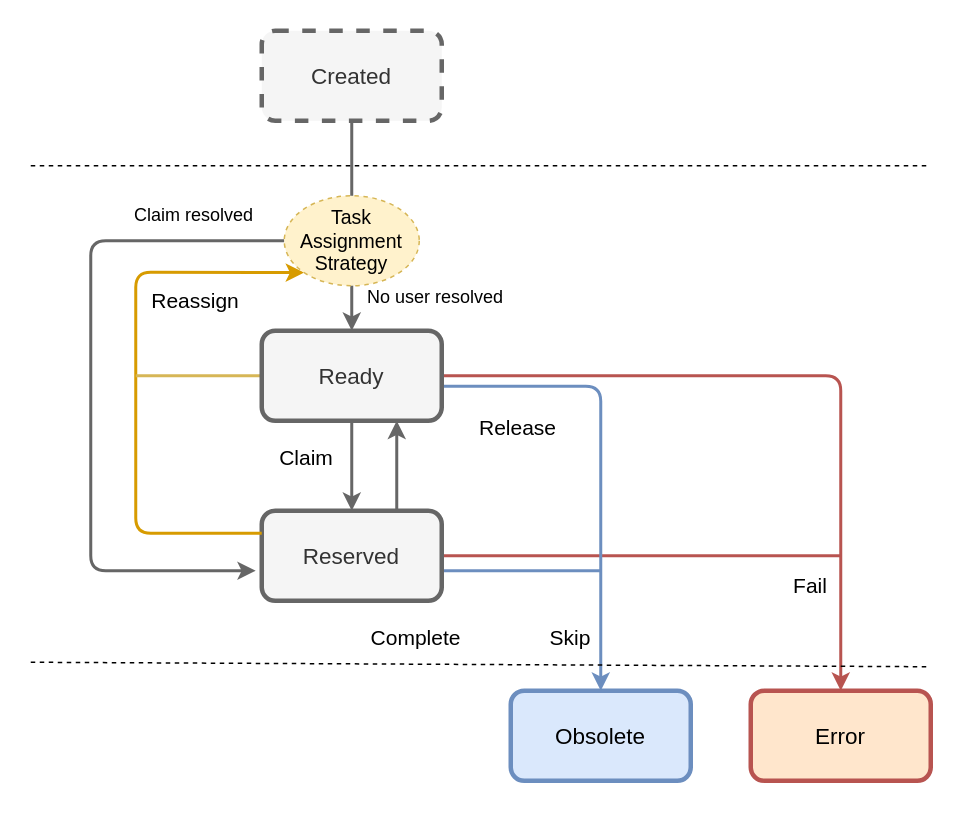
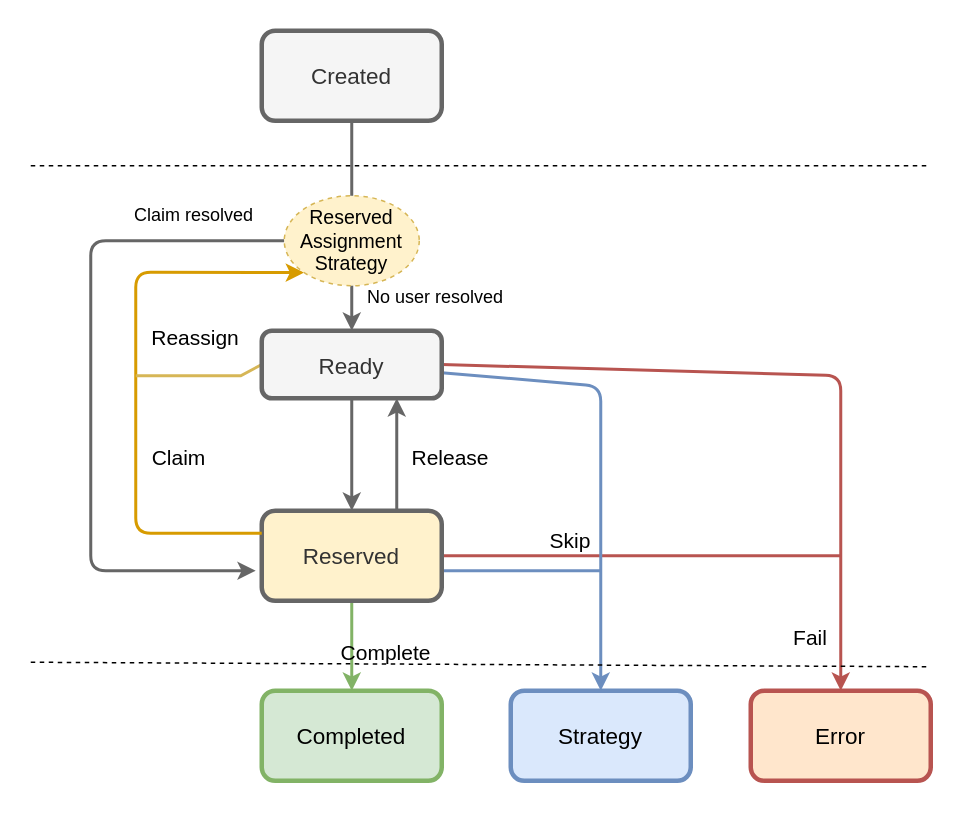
  <mxCell id="0" />
  <mxCell id="1" parent="0" />
  <mxCell id="2" value="" style="endArrow=classic;html=1;rounded=1;exitX=1;exitY=0.5;exitDx=0;exitDy=0;entryX=0.5;entryY=0;entryDx=0;entryDy=0;fillColor=#f8cecc;strokeColor=#b85450;strokeWidth=2;curved=0;" parent="1" source="26" edge="1"><mxGeometry width="50" height="50" relative="1" as="geometry"><mxPoint x="210" y="440" as="sourcePoint" /><mxPoint x="560" y="460" as="targetPoint" /><Array as="points"><mxPoint x="560" y="250" /></Array></mxGeometry></mxCell>
  <mxCell id="3" value="" style="endArrow=none;html=1;rounded=0;exitX=1;exitY=0.5;exitDx=0;exitDy=0;fillColor=#f8cecc;strokeColor=#b85450;strokeWidth=2;" parent="1" source="18" edge="1"><mxGeometry width="50" height="50" relative="1" as="geometry"><mxPoint x="210" y="440" as="sourcePoint" /><mxPoint x="560" y="370" as="targetPoint" /></mxGeometry></mxCell>
- <mxCell id="4" value="Created" style="rounded=1;whiteSpace=wrap;html=1;fontSize=15;fillColor=#f5f5f5;strokeColor=#666666;strokeWidth=3;fontColor=#333333;dashed=1;" parent="1" vertex="1"><mxGeometry x="174" y="20" width="120" height="60" as="geometry" /></mxCell>
+ <mxCell id="4" value="Created" style="rounded=1;whiteSpace=wrap;html=1;fontSize=15;fillColor=#f5f5f5;strokeColor=#666666;strokeWidth=3;fontColor=#333333;" parent="1" vertex="1"><mxGeometry x="174" y="20" width="120" height="60" as="geometry" /></mxCell>
+ <mxCell id="5" value="Completed" style="rounded=1;whiteSpace=wrap;html=1;fontSize=15;strokeWidth=3;fillColor=#d5e8d4;strokeColor=#82b366;" parent="1" vertex="1"><mxGeometry x="174" y="460" width="120" height="60" as="geometry" /></mxCell>
  <mxCell id="6" value="Error" style="rounded=1;whiteSpace=wrap;html=1;fontSize=15;fillColor=#ffe6cc;strokeColor=#b85450;strokeWidth=3;" parent="1" vertex="1"><mxGeometry x="500" y="460" width="120" height="60" as="geometry" /></mxCell>
- <mxCell id="7" value="Obsolete" style="rounded=1;whiteSpace=wrap;html=1;fontSize=15;strokeWidth=3;fillColor=#dae8fc;strokeColor=#6c8ebf;" parent="1" vertex="1"><mxGeometry x="340" y="460" width="120" height="60" as="geometry" /></mxCell>
+ <mxCell id="7" value="Strategy" style="rounded=1;whiteSpace=wrap;html=1;fontSize=15;strokeWidth=3;fillColor=#dae8fc;strokeColor=#6c8ebf;" parent="1" vertex="1"><mxGeometry x="340" y="460" width="120" height="60" as="geometry" /></mxCell>
  <mxCell id="8" value="" style="endArrow=classic;html=1;rounded=0;exitX=0.5;exitY=1;exitDx=0;exitDy=0;strokeWidth=2;fillColor=#f5f5f5;strokeColor=#666666;entryX=0.5;entryY=0;entryDx=0;entryDy=0;" parent="1" source="4" edge="1" target="26"><mxGeometry width="50" height="50" relative="1" as="geometry"><mxPoint x="210" y="350" as="sourcePoint" /><mxPoint x="234" y="130" as="targetPoint" /></mxGeometry></mxCell>
  <mxCell id="9" value="" style="endArrow=classic;html=1;rounded=0;exitX=0.5;exitY=1;exitDx=0;exitDy=0;strokeWidth=2;fillColor=#f5f5f5;strokeColor=#666666;" parent="1" source="26" edge="1"><mxGeometry width="50" height="50" relative="1" as="geometry"><mxPoint x="210" y="440" as="sourcePoint" /><mxPoint x="234" y="340" as="targetPoint" /></mxGeometry></mxCell>
- <mxCell id="10" value="Claim" style="text;html=1;align=center;verticalAlign=middle;whiteSpace=wrap;rounded=0;fontSize=14;" parent="1" vertex="1"><mxGeometry x="174" y="290" width="60" height="30" as="geometry" /></mxCell>
+ <mxCell id="10" value="Claim" style="text;html=1;align=center;verticalAlign=middle;whiteSpace=wrap;rounded=0;fontSize=14;" parent="1" vertex="1"><mxGeometry x="89" y="290" width="60" height="30" as="geometry" /></mxCell>
  <mxCell id="11" value="" style="endArrow=classic;html=1;rounded=1;exitX=0.983;exitY=0.617;exitDx=0;exitDy=0;entryX=0.5;entryY=0;entryDx=0;entryDy=0;fillColor=#dae8fc;strokeColor=#6c8ebf;strokeWidth=2;exitPerimeter=0;curved=0;" parent="1" source="26" target="7" edge="1"><mxGeometry width="50" height="50" relative="1" as="geometry"><mxPoint x="210" y="440" as="sourcePoint" /><mxPoint x="260" y="390" as="targetPoint" /><Array as="points"><mxPoint x="400" y="257" /></Array></mxGeometry></mxCell>
- <mxCell id="12" value="Skip" style="text;html=1;align=center;verticalAlign=middle;whiteSpace=wrap;rounded=0;fontSize=14;" parent="1" vertex="1"><mxGeometry x="350" y="410" width="60" height="30" as="geometry" /></mxCell>
+ <mxCell id="12" value="Skip" style="text;html=1;align=center;verticalAlign=middle;whiteSpace=wrap;rounded=0;fontSize=14;" parent="1" vertex="1"><mxGeometry x="350" y="345" width="60" height="30" as="geometry" /></mxCell>
  <mxCell id="13" value="" style="endArrow=none;html=1;rounded=0;fillColor=#dae8fc;strokeColor=#6c8ebf;strokeWidth=2;" parent="1" edge="1"><mxGeometry width="50" height="50" relative="1" as="geometry"><mxPoint x="294" y="380" as="sourcePoint" /><mxPoint x="400" y="380" as="targetPoint" /></mxGeometry></mxCell>
- <mxCell id="14" value="Fail" style="text;html=1;align=center;verticalAlign=middle;whiteSpace=wrap;rounded=0;fontSize=14;" parent="1" vertex="1"><mxGeometry x="510" y="375" width="60" height="30" as="geometry" /></mxCell>
- <mxCell id="16" value="Release" style="text;html=1;align=center;verticalAlign=middle;whiteSpace=wrap;rounded=0;fontSize=14;" parent="1" vertex="1"><mxGeometry x="315" y="270" width="60" height="30" as="geometry" /></mxCell>
- <mxCell id="17" value="Reassign" style="text;html=1;align=center;verticalAlign=middle;whiteSpace=wrap;rounded=0;fontSize=14;" parent="1" vertex="1"><mxGeometry x="100" y="180" width="60" height="40" as="geometry" /></mxCell>
- <mxCell id="18" value="Reserved" style="rounded=1;whiteSpace=wrap;html=1;fontSize=15;strokeWidth=3;fillColor=#f5f5f5;fontColor=#333333;strokeColor=#666666;" parent="1" vertex="1"><mxGeometry x="174" y="340" width="120" height="60" as="geometry" /></mxCell>
+ <mxCell id="14" value="Fail" style="text;html=1;align=center;verticalAlign=middle;whiteSpace=wrap;rounded=0;fontSize=14;" parent="1" vertex="1"><mxGeometry x="510" y="410" width="60" height="30" as="geometry" /></mxCell>
+ <mxCell id="15" value="" style="endArrow=classic;html=1;rounded=0;entryX=0.5;entryY=0;entryDx=0;entryDy=0;exitX=0.5;exitY=1;exitDx=0;exitDy=0;fillColor=#d5e8d4;strokeColor=#82b366;strokeWidth=2;" parent="1" source="18" target="5" edge="1"><mxGeometry width="50" height="50" relative="1" as="geometry"><mxPoint x="210" y="440" as="sourcePoint" /><mxPoint x="260" y="390" as="targetPoint" /></mxGeometry></mxCell>
+ <mxCell id="16" value="Release" style="text;html=1;align=center;verticalAlign=middle;whiteSpace=wrap;rounded=0;fontSize=14;" parent="1" vertex="1"><mxGeometry x="270" y="290" width="60" height="30" as="geometry" /></mxCell>
+ <mxCell id="17" value="Reassign" style="text;html=1;align=center;verticalAlign=middle;whiteSpace=wrap;rounded=0;fontSize=14;" parent="1" vertex="1"><mxGeometry x="100" y="205" width="60" height="40" as="geometry" /></mxCell>
+ <mxCell id="18" value="Reserved" style="rounded=1;whiteSpace=wrap;html=1;fontSize=15;strokeWidth=3;fillColor=#fff2cc;fontColor=#333333;strokeColor=#666666;" parent="1" vertex="1"><mxGeometry x="174" y="340" width="120" height="60" as="geometry" /></mxCell>
  <mxCell id="19" value="" style="endArrow=none;dashed=1;html=1;rounded=0;" parent="1" edge="1"><mxGeometry width="50" height="50" relative="1" as="geometry"><mxPoint x="20" y="110" as="sourcePoint" /><mxPoint x="620" y="110" as="targetPoint" /></mxGeometry></mxCell>
  <mxCell id="20" value="" style="endArrow=none;dashed=1;html=1;rounded=0;" parent="1" edge="1"><mxGeometry width="50" height="50" relative="1" as="geometry"><mxPoint x="20" y="441" as="sourcePoint" /><mxPoint x="620" y="444" as="targetPoint" /></mxGeometry></mxCell>
  <mxCell id="21" value="" style="endArrow=classic;html=1;rounded=0;exitX=0.75;exitY=0;exitDx=0;exitDy=0;strokeWidth=2;fillColor=#f5f5f5;strokeColor=#666666;entryX=0.75;entryY=1;entryDx=0;entryDy=0;" parent="1" source="18" target="26" edge="1"><mxGeometry width="50" height="50" relative="1" as="geometry"><mxPoint x="244" y="290" as="sourcePoint" /><mxPoint x="244" y="350" as="targetPoint" /></mxGeometry></mxCell>
  <mxCell id="22" value="" style="endArrow=classic;html=1;rounded=1;exitX=0;exitY=0.5;exitDx=0;exitDy=0;strokeWidth=2;fillColor=#f5f5f5;strokeColor=#666666;curved=0;" parent="1" source="24" edge="1"><mxGeometry width="50" height="50" relative="1" as="geometry"><mxPoint x="220" y="90" as="sourcePoint" /><mxPoint x="170" y="380" as="targetPoint" /><Array as="points"><mxPoint x="60" y="160" /><mxPoint x="60" y="380" /></Array></mxGeometry></mxCell>
  <mxCell id="23" value="" style="endArrow=classic;html=1;rounded=1;exitX=0;exitY=0.25;exitDx=0;exitDy=0;fillColor=#ffe6cc;strokeColor=#d79b00;strokeWidth=2;curved=0;entryX=0;entryY=1;entryDx=0;entryDy=0;" parent="1" source="18" target="24" edge="1"><mxGeometry width="50" height="50" relative="1" as="geometry"><mxPoint x="300" y="290" as="sourcePoint" /><mxPoint x="180" y="180" as="targetPoint" /><Array as="points"><mxPoint x="90" y="355" /><mxPoint x="90" y="181" /></Array></mxGeometry></mxCell>
- <mxCell id="24" value="Task Assignment Strategy" style="ellipse;whiteSpace=wrap;html=1;dashed=1;fillColor=#fff2cc;strokeColor=#d6b656;fontSize=13;" parent="1" vertex="1"><mxGeometry x="189" y="130" width="90" height="60" as="geometry" /></mxCell>
+ <mxCell id="24" value="Reserved Assignment Strategy" style="ellipse;whiteSpace=wrap;html=1;dashed=1;fillColor=#fff2cc;strokeColor=#d6b656;fontSize=13;" parent="1" vertex="1"><mxGeometry x="189" y="130" width="90" height="60" as="geometry" /></mxCell>
  <mxCell id="25" value="" style="endArrow=none;html=1;rounded=0;entryX=0;entryY=0.5;entryDx=0;entryDy=0;fillColor=#fff2cc;strokeColor=#d6b656;strokeWidth=2;" parent="1" target="26" edge="1"><mxGeometry width="50" height="50" relative="1" as="geometry"><mxPoint x="90" y="250" as="sourcePoint" /><mxPoint x="240" y="150" as="targetPoint" /><Array as="points"><mxPoint x="160" y="250" /></Array></mxGeometry></mxCell>
- <mxCell id="26" value="Ready" style="rounded=1;whiteSpace=wrap;html=1;fontSize=15;strokeWidth=3;fillColor=#f5f5f5;fontColor=#333333;strokeColor=#666666;" parent="1" vertex="1"><mxGeometry x="174" y="220" width="120" height="60" as="geometry" /></mxCell>
+ <mxCell id="26" value="Ready" style="rounded=1;whiteSpace=wrap;html=1;fontSize=15;strokeWidth=3;fillColor=#f5f5f5;fontColor=#333333;strokeColor=#666666;" parent="1" vertex="1"><mxGeometry x="174" y="220" width="120" height="45" as="geometry" /></mxCell>
  <mxCell id="27" value="No user resolved" style="text;html=1;align=center;verticalAlign=middle;whiteSpace=wrap;rounded=0;" parent="1" vertex="1"><mxGeometry x="230" y="185" width="120" height="25" as="geometry" /></mxCell>
  <mxCell id="28" value="Claim resolved" style="text;html=1;align=center;verticalAlign=middle;whiteSpace=wrap;rounded=0;" parent="1" vertex="1"><mxGeometry x="69" y="130" width="120" height="25" as="geometry" /></mxCell>
- <mxCell id="29" value="Complete" style="text;html=1;align=center;verticalAlign=middle;whiteSpace=wrap;rounded=0;fontSize=14;" parent="1" vertex="1"><mxGeometry x="234" y="410" width="86" height="30" as="geometry" /></mxCell>
+ <mxCell id="29" value="Complete" style="text;html=1;align=center;verticalAlign=middle;whiteSpace=wrap;rounded=0;fontSize=14;" parent="1" vertex="1"><mxGeometry x="214" y="420" width="86" height="30" as="geometry" /></mxCell>
